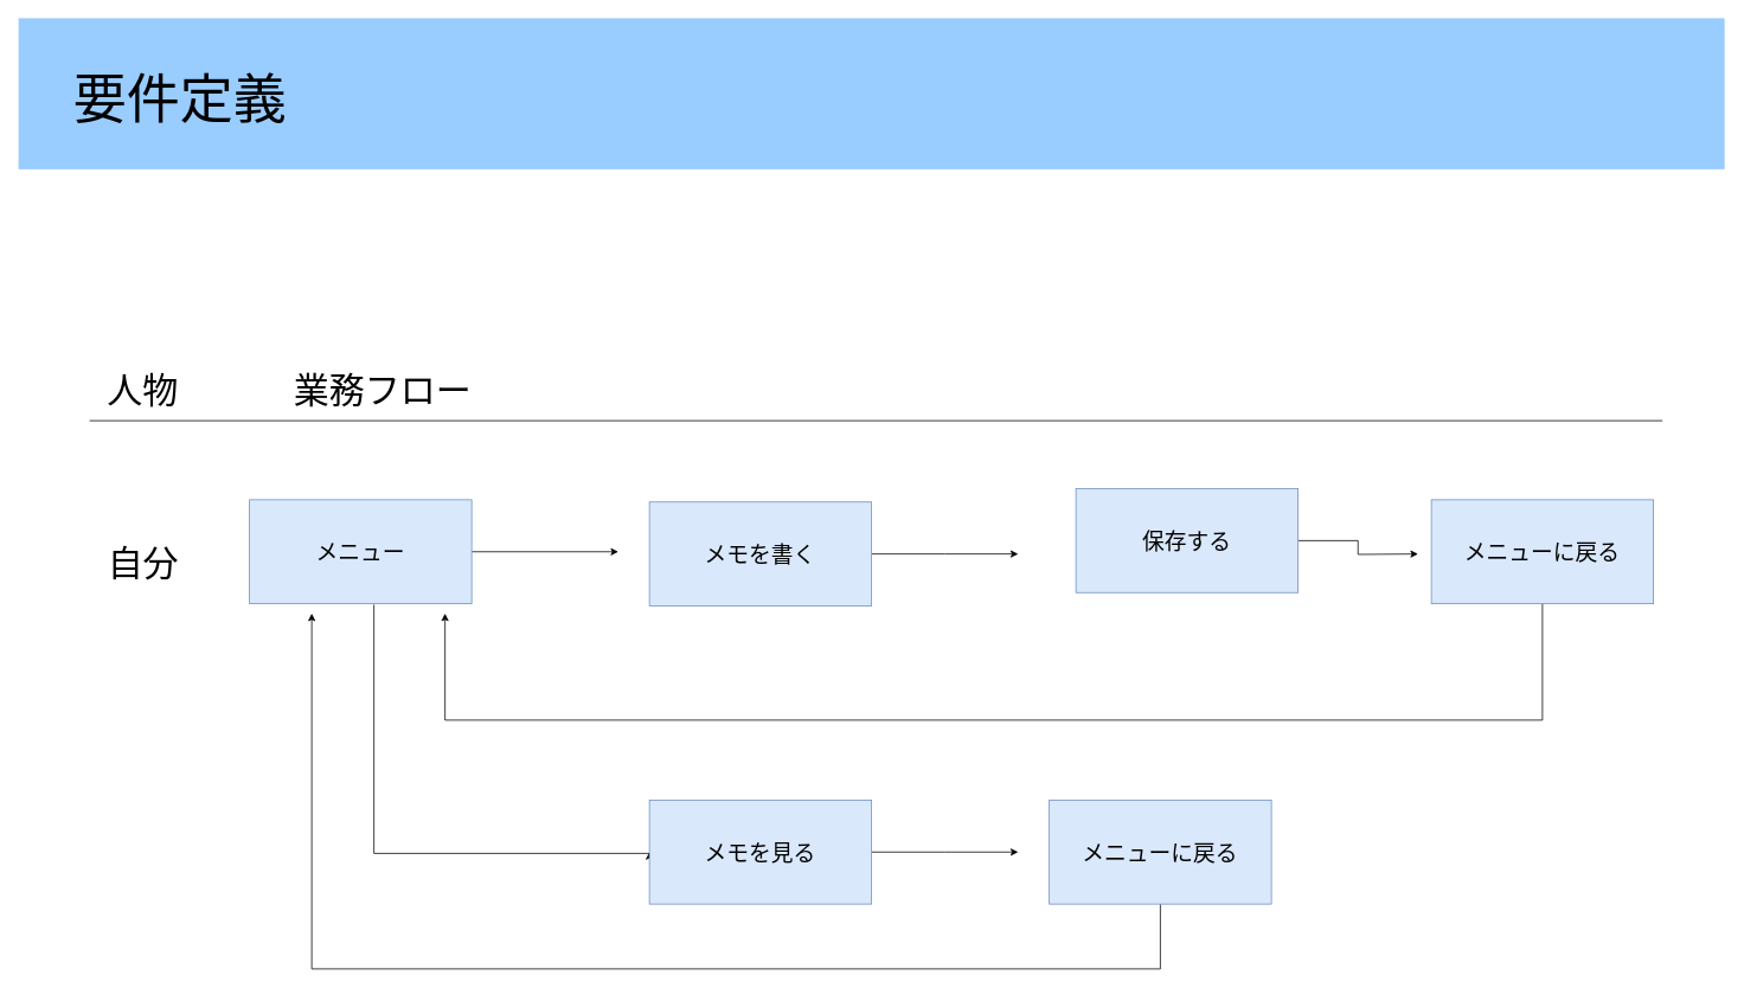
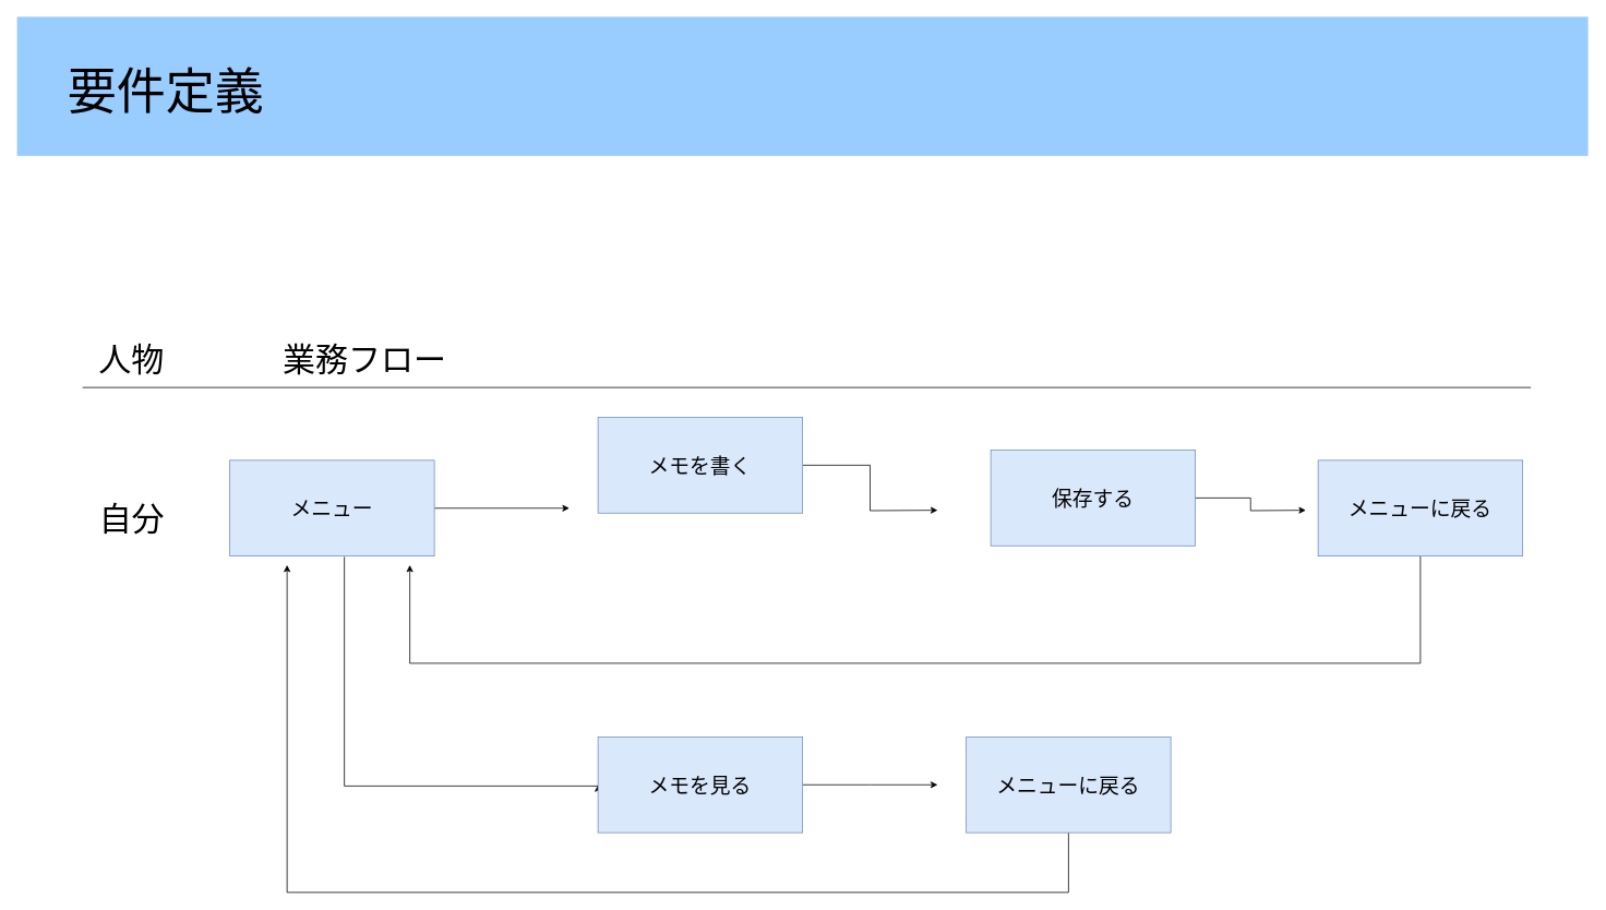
  <mxCell id="0" />
  <mxCell id="1" parent="0" />
  <mxCell id="2" value="" style="rounded=0;whiteSpace=wrap;html=1;fillColor=#99CCFF;strokeColor=none;" parent="1" vertex="1"><mxGeometry width="1920" height="170" as="geometry" x="20" y="20" /></mxCell>
  <mxCell id="3" value="" style="endArrow=none;html=1;rounded=0;" parent="1" edge="1"><mxGeometry width="50" height="50" relative="1" as="geometry"><mxPoint x="100" y="473" as="sourcePoint" /><mxPoint x="1870" y="473" as="targetPoint" /></mxGeometry></mxCell>
  <mxCell id="4" value="&lt;font style=&quot;font-size: 40px;&quot;&gt;人物&lt;/font&gt;" style="text;html=1;strokeColor=none;fillColor=none;align=center;verticalAlign=middle;whiteSpace=wrap;rounded=0;" parent="1" vertex="1"><mxGeometry x="100" y="383" width="120" height="110" as="geometry" /></mxCell>
- <mxCell id="5" value="&lt;font style=&quot;font-size: 40px;&quot;&gt;業務フロー&lt;br&gt;&lt;/font&gt;" style="text;html=1;strokeColor=none;fillColor=none;align=center;verticalAlign=middle;whiteSpace=wrap;rounded=0;" parent="1" vertex="1"><mxGeometry x="245" y="383" width="370" height="110" as="geometry" /></mxCell>
+ <mxCell id="5" value="&lt;font style=&quot;font-size: 40px;&quot;&gt;業務フロー&lt;br&gt;&lt;/font&gt;" style="text;html=1;strokeColor=none;fillColor=none;align=center;verticalAlign=middle;whiteSpace=wrap;rounded=0;" parent="1" vertex="1"><mxGeometry x="260" y="383" width="370" height="110" as="geometry" /></mxCell>
  <mxCell id="6" value="&lt;font style=&quot;font-size: 40px;&quot;&gt;自分&lt;br&gt;&lt;/font&gt;" style="text;html=1;strokeColor=none;fillColor=none;align=center;verticalAlign=middle;whiteSpace=wrap;rounded=0;" parent="1" vertex="1"><mxGeometry x="66.66" y="553" width="186.67" height="160" as="geometry" /></mxCell>
  <mxCell id="7" value="" style="edgeStyle=orthogonalEdgeStyle;rounded=0;orthogonalLoop=1;jettySize=auto;html=1;" edge="1" parent="1" source="9"><mxGeometry relative="1" as="geometry"><mxPoint x="695" y="620.5" as="targetPoint" /></mxGeometry></mxCell>
  <mxCell id="8" value="" style="edgeStyle=orthogonalEdgeStyle;rounded=0;orthogonalLoop=1;jettySize=auto;html=1;entryX=0;entryY=0.5;entryDx=0;entryDy=0;" edge="1" parent="1" target="14"><mxGeometry relative="1" as="geometry"><mxPoint x="420" y="680" as="sourcePoint" /><mxPoint x="720" y="930" as="targetPoint" /><Array as="points"><mxPoint x="420" y="960" /></Array></mxGeometry></mxCell>
  <mxCell id="9" value="&lt;font style=&quot;&quot;&gt;&lt;span style=&quot;font-size: 25px;&quot;&gt;メニュー&lt;/span&gt;&lt;br&gt;&lt;/font&gt;" style="text;html=1;strokeColor=#6c8ebf;fillColor=#dae8fc;align=center;verticalAlign=middle;whiteSpace=wrap;rounded=0;" parent="1" vertex="1"><mxGeometry x="280" y="562" width="250" height="117" as="geometry" /></mxCell>
  <mxCell id="10" value="&lt;span style=&quot;font-size: 60px;&quot;&gt;要件定義&lt;/span&gt;" style="text;whiteSpace=wrap;html=1;" parent="1" vertex="1"><mxGeometry x="80" y="70" width="1120" height="130" as="geometry" /></mxCell>
  <mxCell id="11" value="" style="edgeStyle=orthogonalEdgeStyle;rounded=0;orthogonalLoop=1;jettySize=auto;html=1;" edge="1" parent="1" source="12"><mxGeometry relative="1" as="geometry"><mxPoint x="1145" y="623" as="targetPoint" /></mxGeometry></mxCell>
- <mxCell id="12" value="&lt;font style=&quot;&quot;&gt;&lt;span style=&quot;font-size: 25px;&quot;&gt;メモを書く&lt;/span&gt;&lt;br&gt;&lt;/font&gt;" style="text;html=1;strokeColor=#6c8ebf;fillColor=#dae8fc;align=center;verticalAlign=middle;whiteSpace=wrap;rounded=0;" vertex="1" parent="1"><mxGeometry x="730" y="564.5" width="250" height="117" as="geometry" /></mxCell>
+ <mxCell id="12" value="&lt;font style=&quot;&quot;&gt;&lt;span style=&quot;font-size: 25px;&quot;&gt;メモを書く&lt;/span&gt;&lt;br&gt;&lt;/font&gt;" style="text;html=1;strokeColor=#6c8ebf;fillColor=#dae8fc;align=center;verticalAlign=middle;whiteSpace=wrap;rounded=0;" vertex="1" parent="1"><mxGeometry x="730" y="509.5" width="250" height="117" as="geometry" /></mxCell>
  <mxCell id="13" value="" style="edgeStyle=orthogonalEdgeStyle;rounded=0;orthogonalLoop=1;jettySize=auto;html=1;" edge="1" parent="1" source="14"><mxGeometry relative="1" as="geometry"><mxPoint x="1145" y="958.5" as="targetPoint" /></mxGeometry></mxCell>
  <mxCell id="14" value="&lt;font style=&quot;&quot;&gt;&lt;span style=&quot;font-size: 25px;&quot;&gt;メモを見る&lt;/span&gt;&lt;br&gt;&lt;/font&gt;" style="text;html=1;strokeColor=#6c8ebf;fillColor=#dae8fc;align=center;verticalAlign=middle;whiteSpace=wrap;rounded=0;" vertex="1" parent="1"><mxGeometry x="730" y="900" width="250" height="117" as="geometry" /></mxCell>
  <mxCell id="15" value="" style="edgeStyle=orthogonalEdgeStyle;rounded=0;orthogonalLoop=1;jettySize=auto;html=1;" edge="1" parent="1" source="16"><mxGeometry relative="1" as="geometry"><mxPoint x="1595" y="623" as="targetPoint" /></mxGeometry></mxCell>
  <mxCell id="16" value="&lt;span style=&quot;font-size: 25px;&quot;&gt;保存する&lt;br&gt;&lt;/span&gt;" style="text;html=1;strokeColor=#6c8ebf;fillColor=#dae8fc;align=center;verticalAlign=middle;whiteSpace=wrap;rounded=0;" vertex="1" parent="1"><mxGeometry x="1210" y="549.5" width="250" height="117" as="geometry" /></mxCell>
  <mxCell id="17" value="" style="edgeStyle=orthogonalEdgeStyle;rounded=0;orthogonalLoop=1;jettySize=auto;html=1;" edge="1" parent="1" source="18"><mxGeometry relative="1" as="geometry"><mxPoint x="350" y="690" as="targetPoint" /><Array as="points"><mxPoint x="1305" y="1090" /><mxPoint x="350" y="1090" /><mxPoint x="350" y="690" /></Array></mxGeometry></mxCell>
  <mxCell id="18" value="&lt;span style=&quot;font-size: 25px;&quot;&gt;メニューに戻る&lt;br&gt;&lt;/span&gt;" style="text;html=1;strokeColor=#6c8ebf;fillColor=#dae8fc;align=center;verticalAlign=middle;whiteSpace=wrap;rounded=0;" vertex="1" parent="1"><mxGeometry x="1180" y="900" width="250" height="117" as="geometry" /></mxCell>
  <mxCell id="19" value="" style="edgeStyle=orthogonalEdgeStyle;rounded=0;orthogonalLoop=1;jettySize=auto;html=1;" edge="1" parent="1" source="20"><mxGeometry relative="1" as="geometry"><mxPoint x="500" y="690" as="targetPoint" /><Array as="points"><mxPoint x="1735" y="810" /><mxPoint x="500" y="810" /></Array></mxGeometry></mxCell>
  <mxCell id="20" value="&lt;span style=&quot;font-size: 25px;&quot;&gt;メニューに戻る&lt;br&gt;&lt;/span&gt;" style="text;html=1;strokeColor=#6c8ebf;fillColor=#dae8fc;align=center;verticalAlign=middle;whiteSpace=wrap;rounded=0;" vertex="1" parent="1"><mxGeometry x="1610" y="562" width="250" height="117" as="geometry" /></mxCell>
